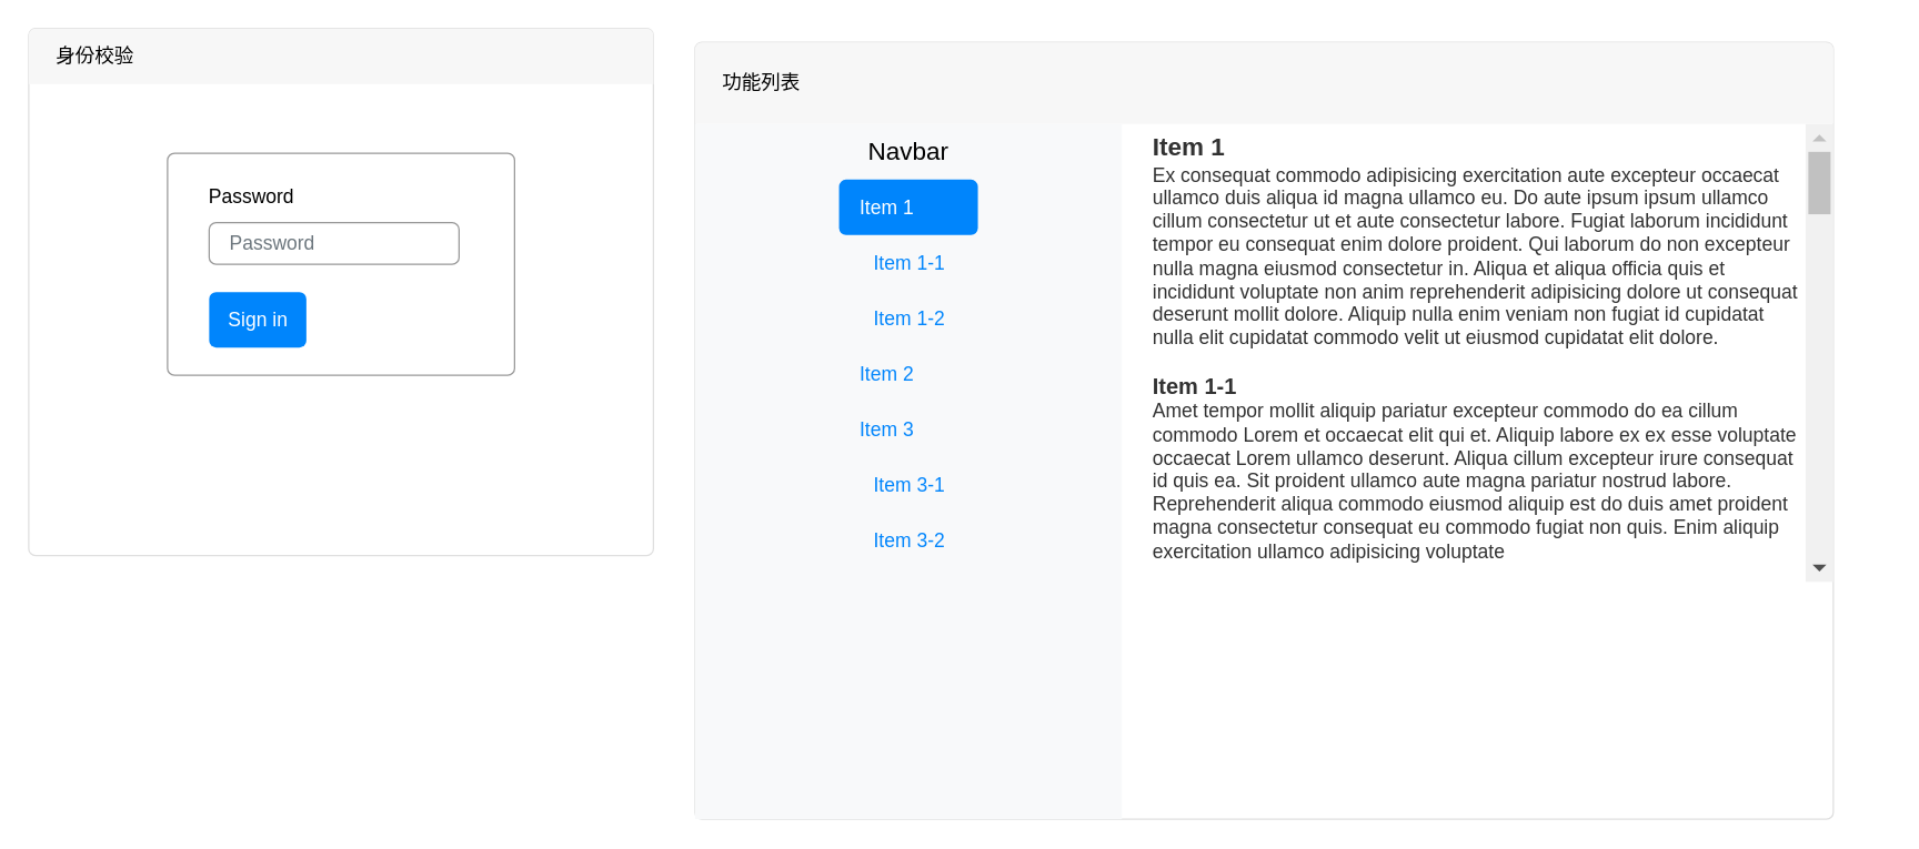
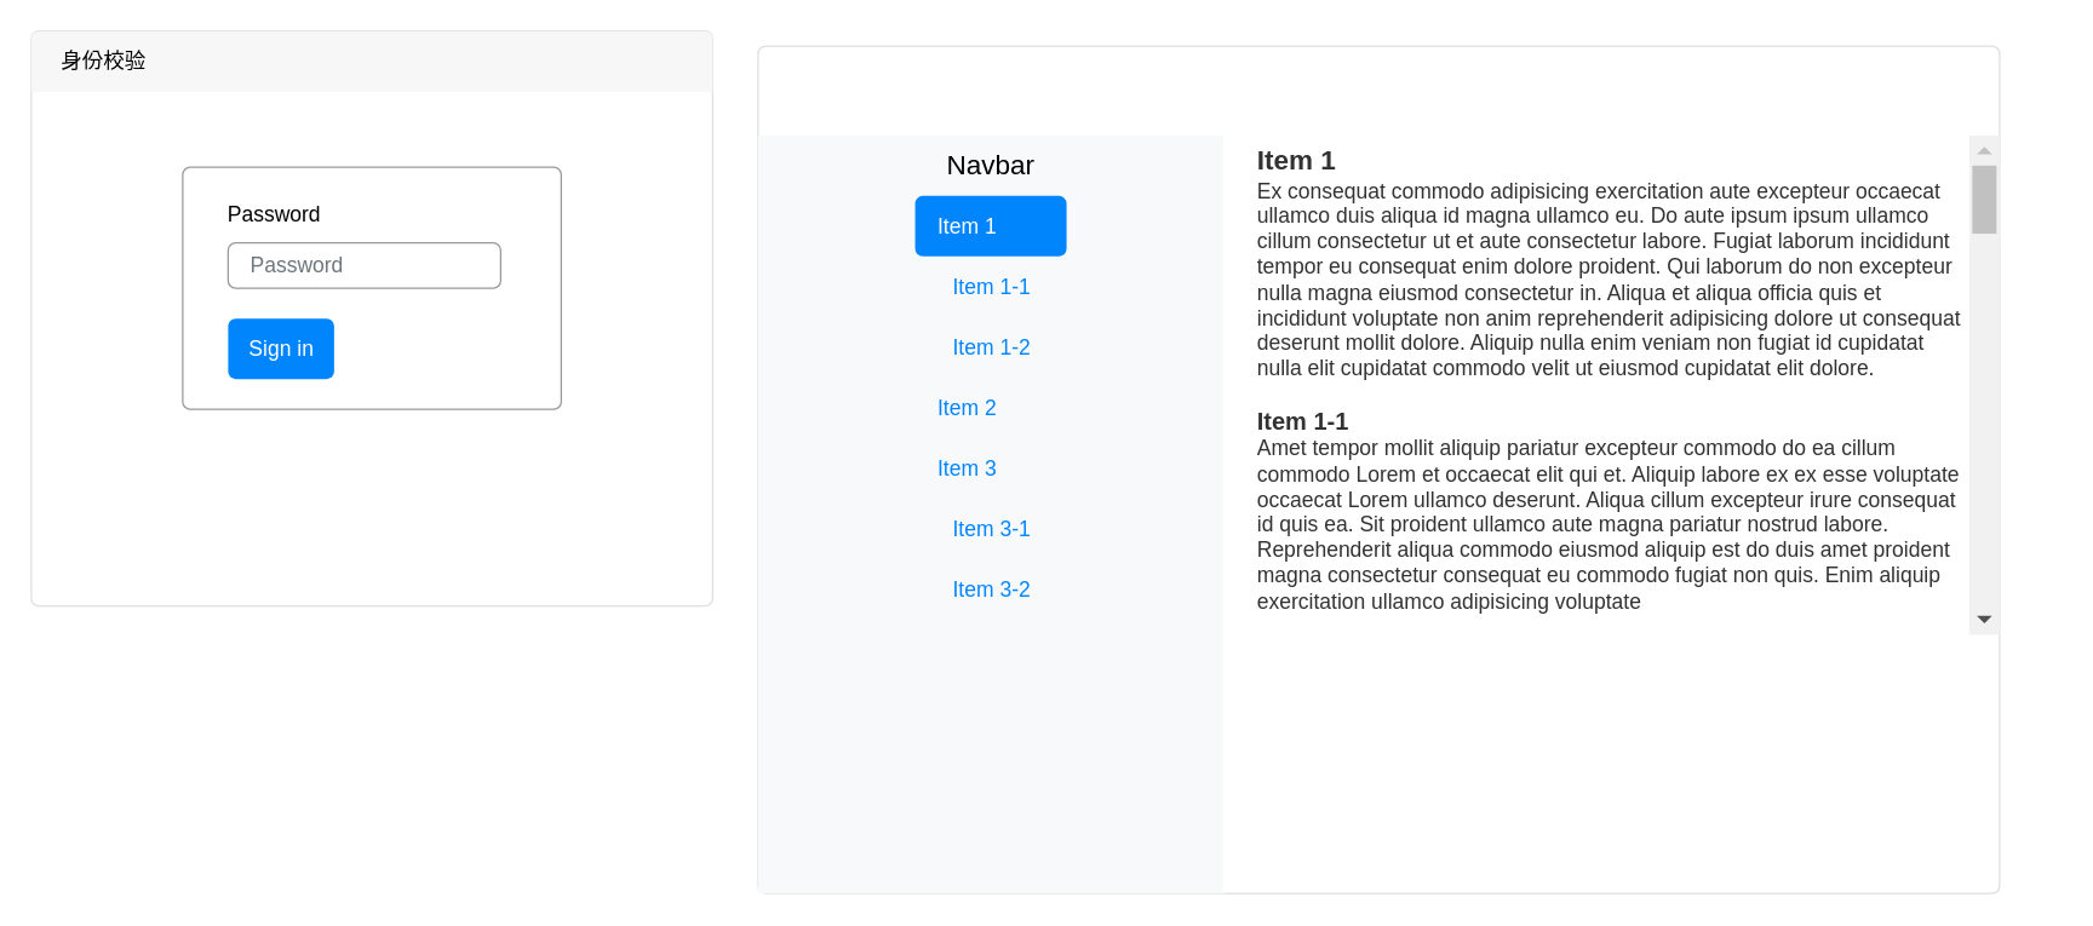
  <mxCell id="0" />
  <mxCell id="1" parent="0" />
  <mxCell id="2" value="" style="group" vertex="1" connectable="0" parent="1"><mxGeometry x="20" y="20" width="450" height="380" as="geometry" /></mxCell>
  <mxCell id="3" value="" style="html=1;shadow=0;dashed=0;shape=mxgraph.bootstrap.rrect;rSize=5;strokeColor=#DFDFDF;html=1;whiteSpace=wrap;fillColor=#FFFFFF;fontColor=#000000;container=0;" vertex="1" parent="2"><mxGeometry width="450" height="380" as="geometry" /></mxCell>
  <mxCell id="4" value="身份校验" style="html=1;shadow=0;dashed=0;shape=mxgraph.bootstrap.topButton;strokeColor=inherit;fillColor=#F7F7F7;rSize=5;perimeter=none;whiteSpace=wrap;resizeWidth=1;align=left;spacing=20;fontSize=14;" vertex="1" parent="2"><mxGeometry width="450.0" height="40" as="geometry" /></mxCell>
  <mxCell id="5" value="" style="html=1;shadow=0;dashed=0;shape=mxgraph.bootstrap.rrect;rSize=5;fillColor=#ffffff;strokeColor=#999999;" vertex="1" parent="2"><mxGeometry x="100" y="90" width="250" height="160" as="geometry" /></mxCell>
  <mxCell id="6" value="Password" style="fillColor=none;strokeColor=none;align=left;spacing=20;fontSize=14;" vertex="1" parent="5"><mxGeometry width="220" height="40" relative="1" as="geometry"><mxPoint x="10" y="10" as="offset" /></mxGeometry></mxCell>
  <mxCell id="7" value="Password" style="html=1;shadow=0;dashed=0;shape=mxgraph.bootstrap.rrect;rSize=5;fillColor=none;strokeColor=#999999;align=left;spacing=15;fontSize=14;fontColor=#6C767D;" vertex="1" parent="5"><mxGeometry width="180" height="30" relative="1" as="geometry"><mxPoint x="30" y="50" as="offset" /></mxGeometry></mxCell>
  <mxCell id="8" value="Sign in" style="html=1;shadow=0;dashed=0;shape=mxgraph.bootstrap.rrect;rSize=5;fillColor=#0085FC;strokeColor=none;align=center;fontSize=14;fontColor=#FFFFFF;" vertex="1" parent="5"><mxGeometry width="70" height="40" relative="1" as="geometry"><mxPoint x="30" y="100" as="offset" /></mxGeometry></mxCell>
  <mxCell id="9" value="" style="group" vertex="1" connectable="0" parent="1"><mxGeometry x="500" y="30" width="860" height="560" as="geometry" /></mxCell>
  <mxCell id="10" value="" style="group" vertex="1" connectable="0" parent="9"><mxGeometry width="820" height="560" as="geometry" /></mxCell>
  <mxCell id="11" value="" style="html=1;shadow=0;dashed=0;shape=mxgraph.bootstrap.rrect;rSize=5;strokeColor=#DFDFDF;html=1;whiteSpace=wrap;fillColor=#FFFFFF;fontColor=#000000;container=0;" vertex="1" parent="10"><mxGeometry width="820" height="560" as="geometry" /></mxCell>
- <mxCell id="12" value="功能列表" style="html=1;shadow=0;dashed=0;shape=mxgraph.bootstrap.topButton;strokeColor=inherit;fillColor=#F7F7F7;rSize=5;perimeter=none;whiteSpace=wrap;resizeWidth=1;align=left;spacing=20;fontSize=14;" vertex="1" parent="10"><mxGeometry width="820.0" height="58.947" as="geometry" /></mxCell>
  <mxCell id="13" value="" style="group" vertex="1" connectable="0" parent="10"><mxGeometry y="58.95" width="820" height="501.05" as="geometry" /></mxCell>
  <mxCell id="14" value="" style="fillColor=#F8F9FA;strokeColor=none;align=left;fontSize=14;fontColor=#323232;" vertex="1" parent="13"><mxGeometry width="307.5" height="501.05" as="geometry" /></mxCell>
  <mxCell id="15" value="Navbar" style="html=1;shadow=0;dashed=0;fillColor=none;strokeColor=none;perimeter=none;whiteSpace=wrap;resizeWidth=1;align=center;fontSize=18;" vertex="1" parent="14"><mxGeometry width="307.5" height="40" relative="1" as="geometry" /></mxCell>
  <mxCell id="16" value="Item 1" style="html=1;shadow=0;dashed=0;shape=mxgraph.bootstrap.rrect;rSize=5;fillColor=#0085FC;strokeColor=none;perimeter=none;whiteSpace=wrap;align=left;spacing=15;fontColor=#FFFFFF;fontSize=14;" vertex="1" parent="14"><mxGeometry x="0.5" width="100" height="40" relative="1" as="geometry"><mxPoint x="-50" y="40" as="offset" /></mxGeometry></mxCell>
  <mxCell id="17" value="Item 1-1" style="html=1;shadow=0;dashed=0;fillColor=none;strokeColor=none;perimeter=none;whiteSpace=wrap;align=left;spacing=15;fontColor=#0085FC;fontSize=14;" vertex="1" parent="14"><mxGeometry x="0.5" width="100" height="40" relative="1" as="geometry"><mxPoint x="-40" y="80" as="offset" /></mxGeometry></mxCell>
  <mxCell id="18" value="Item 1-2" style="html=1;shadow=0;dashed=0;fillColor=none;strokeColor=none;perimeter=none;whiteSpace=wrap;align=left;spacing=15;fontColor=#0085FC;fontSize=14;" vertex="1" parent="14"><mxGeometry x="0.5" width="100" height="40" relative="1" as="geometry"><mxPoint x="-40" y="120" as="offset" /></mxGeometry></mxCell>
  <mxCell id="19" value="Item 2" style="html=1;shadow=0;dashed=0;fillColor=none;strokeColor=none;perimeter=none;whiteSpace=wrap;align=left;spacing=15;fontColor=#0085FC;fontSize=14;" vertex="1" parent="14"><mxGeometry x="0.5" width="100" height="40" relative="1" as="geometry"><mxPoint x="-50" y="160" as="offset" /></mxGeometry></mxCell>
  <mxCell id="20" value="Item 3" style="html=1;shadow=0;dashed=0;fillColor=none;strokeColor=none;perimeter=none;whiteSpace=wrap;align=left;spacing=15;fontColor=#0085FC;fontSize=14;" vertex="1" parent="14"><mxGeometry x="0.5" width="100" height="40" relative="1" as="geometry"><mxPoint x="-50" y="200" as="offset" /></mxGeometry></mxCell>
  <mxCell id="21" value="Item 3-1" style="html=1;shadow=0;dashed=0;fillColor=none;strokeColor=none;perimeter=none;whiteSpace=wrap;align=left;spacing=15;fontColor=#0085FC;fontSize=14;" vertex="1" parent="14"><mxGeometry x="0.5" width="100" height="40" relative="1" as="geometry"><mxPoint x="-40" y="240" as="offset" /></mxGeometry></mxCell>
  <mxCell id="22" value="Item 3-2" style="html=1;shadow=0;dashed=0;fillColor=none;strokeColor=none;perimeter=none;whiteSpace=wrap;align=left;spacing=15;fontColor=#0085FC;fontSize=14;" vertex="1" parent="14"><mxGeometry x="0.5" width="100" height="40" relative="1" as="geometry"><mxPoint x="-40" y="280" as="offset" /></mxGeometry></mxCell>
  <mxCell id="23" value="&lt;font style=&quot;font-size: 18px&quot;&gt;&lt;b&gt;Item 1&lt;/b&gt;&lt;/font&gt;&lt;br&gt;Ex consequat commodo adipisicing exercitation aute excepteur occaecat ullamco duis aliqua id magna ullamco eu. Do aute ipsum ipsum ullamco cillum consectetur ut et aute consectetur labore. Fugiat laborum incididunt tempor eu consequat enim dolore proident. Qui laborum do non excepteur nulla magna eiusmod consectetur in. Aliqua et aliqua officia quis et incididunt voluptate non anim reprehenderit adipisicing dolore ut consequat deserunt mollit dolore. Aliquip nulla enim veniam non fugiat id cupidatat nulla elit cupidatat commodo velit ut eiusmod cupidatat elit dolore.&lt;br&gt;&lt;br&gt;&lt;b&gt;&lt;font style=&quot;font-size: 16px&quot;&gt;Item 1-1&lt;/font&gt;&lt;/b&gt;&lt;br&gt;Amet tempor mollit aliquip pariatur excepteur commodo do ea cillum commodo Lorem et occaecat elit qui et. Aliquip labore ex ex esse voluptate occaecat Lorem ullamco deserunt. Aliqua cillum excepteur irure consequat id quis ea. Sit proident ullamco aute magna pariatur nostrud labore. Reprehenderit aliqua commodo eiusmod aliquip est do duis amet proident magna consectetur consequat eu commodo fugiat non quis. Enim aliquip exercitation ullamco adipisicing voluptate" style="fillColor=none;strokeColor=none;align=left;fontSize=14;fontColor=#323232;html=1;whiteSpace=wrap;verticalAlign=top;spacingRight=25;" vertex="1" parent="13"><mxGeometry x="328" width="492.0" height="501.05" as="geometry" /></mxCell>
  <mxCell id="24" value="" style="html=1;shadow=0;dashed=0;fillColor=#F1F1F1;strokeColor=none;" vertex="1" parent="23"><mxGeometry x="1" width="20" height="330" relative="1" as="geometry"><mxPoint x="-20" as="offset" /></mxGeometry></mxCell>
  <mxCell id="25" value="" style="fillColor=#C1C1C1;strokeColor=none;" vertex="1" parent="24"><mxGeometry width="16" height="45" relative="1" as="geometry"><mxPoint x="2" y="20" as="offset" /></mxGeometry></mxCell>
  <mxCell id="26" value="" style="shape=triangle;direction=north;fillColor=#C1C1C1;strokeColor=none;perimeter=none;" vertex="1" parent="24"><mxGeometry width="10" height="5" relative="1" as="geometry"><mxPoint x="5" y="7.5" as="offset" /></mxGeometry></mxCell>
  <mxCell id="27" value="" style="shape=triangle;direction=south;fillColor=#505050;strokeColor=none;perimeter=none;" vertex="1" parent="24"><mxGeometry y="1" width="10" height="5" relative="1" as="geometry"><mxPoint x="5" y="-12.5" as="offset" /></mxGeometry></mxCell>
